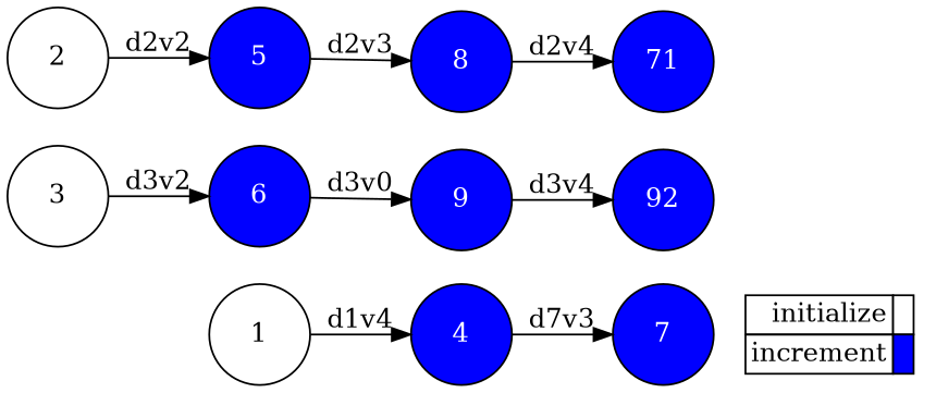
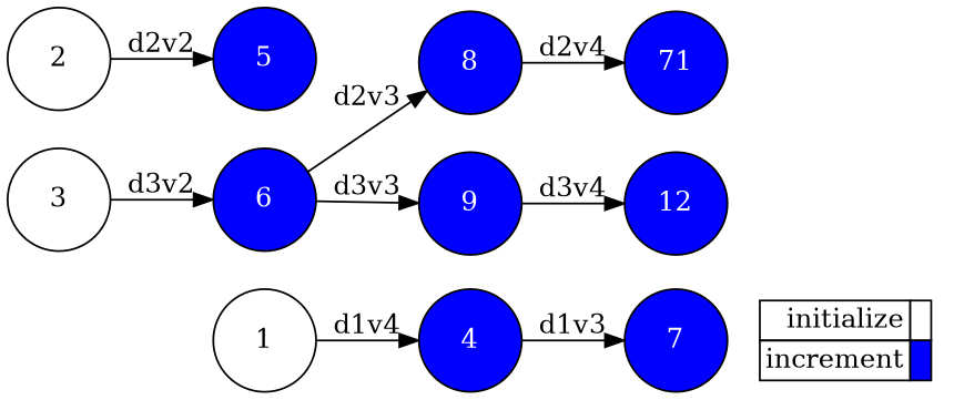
  digraph {
    fontname="DejaVu Serif"
    labeljust=l
    rankdir=LR
    node [fillcolor="#0000ff" fontcolor="#ffffff" fontname="DejaVu Serif" shape=circle style=filled]
    edge [fontname="DejaVu Serif"]
    1 [fillcolor="#ffffff" fontcolor="#000000" height=0.75]
    4 [height=0.75]
    2 [fillcolor="#ffffff" fontcolor="#000000" height=0.75]
    5 [height=0.75]
    3 [fillcolor="#ffffff" fontcolor="#000000" height=0.75]
    6 [height=0.75]
    7 [height=0.75]
    8 [height=0.75]
    9 [height=0.75]
    n10 [height=0.75 label=71]
-   12 [height=0.75 label=92]
+   12 [height=0.75]
    n12 [height=0.75 label=<       <table border="0" cellpadding="2" cellspacing="0" cellborder="1"> <tr> <td align="right">initialize</td> <td bgcolor="#ffffff">&nbsp;</td> </tr> <tr> <td align="right">increment</td> <td bgcolor="#0000ff">&nbsp;</td> </tr>       </table>     > shape=plaintext fillcolor="" fontcolor="" style=""]
    subgraph sub_1 {
      ranksep=0.20
      1
      4
      2
      5
      3
      6
      7
      8
      9
      n10
      12
    }
    subgraph sub_2 {
      label=Legend
      rank=sink
      ranksep=0.20
      n12
    }
    1 -> 4 [label=d1v4]
-   4 -> 7 [label=d7v3]
+   4 -> 7 [label=d1v3]
    2 -> 5 [label=d2v2]
-   5 -> 8 [label=d2v3]
+   6 -> 8 [label=d2v3]
    3 -> 6 [label=d3v2]
-   6 -> 9 [label=d3v0]
+   6 -> 9 [label=d3v3]
    8 -> n10 [label=d2v4]
    9 -> 12 [label=d3v4]
  }
